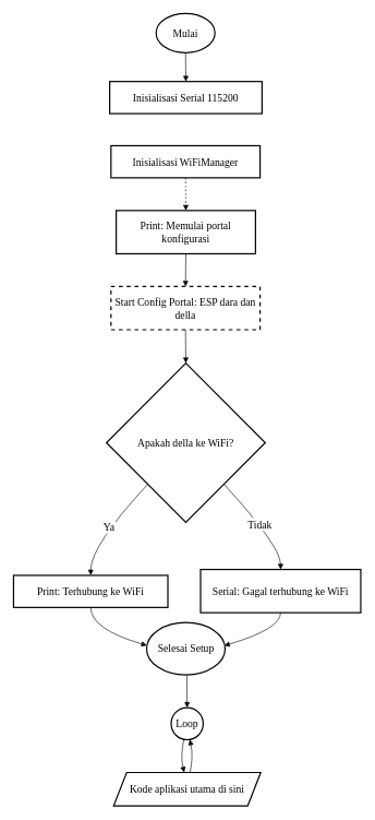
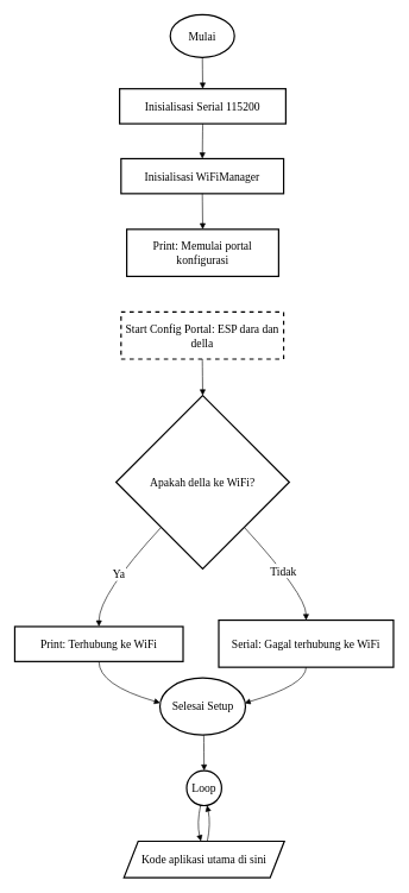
  <mxCell id="0" />
  <mxCell id="1" parent="0" />
  <mxCell id="2" value="Inisialisasi Serial 115200" style="whiteSpace=wrap;strokeWidth=2;fontFamily=Comic Sans MS;fontSize=16;" vertex="1" parent="1"><mxGeometry x="167" y="124" width="233" height="49" as="geometry" /></mxCell>
  <mxCell id="3" value="Inisialisasi WiFiManager" style="whiteSpace=wrap;strokeWidth=2;fontFamily=Comic Sans MS;fontSize=16;" vertex="1" parent="1"><mxGeometry x="169" y="222" width="228" height="49" as="geometry" /></mxCell>
  <mxCell id="4" value="Print: Memulai portal konfigurasi" style="whiteSpace=wrap;strokeWidth=2;fontFamily=Comic Sans MS;fontSize=16;" vertex="1" parent="1"><mxGeometry x="177" y="321" width="213" height="66" as="geometry" /></mxCell>
  <mxCell id="5" value="Start Config Portal: ESP dara dan della" style="whiteSpace=wrap;strokeWidth=2;fontFamily=Comic Sans MS;fontSize=16;dashed=1;" vertex="1" parent="1"><mxGeometry x="169" y="437" width="228" height="66" as="geometry" /></mxCell>
  <mxCell id="6" value="Apakah della ke WiFi?" style="rhombus;strokeWidth=2;whiteSpace=wrap;fontFamily=Comic Sans MS;fontSize=16;" vertex="1" parent="1"><mxGeometry x="162" y="554" width="243" height="243" as="geometry" /></mxCell>
  <mxCell id="7" value="Print: Terhubung ke WiFi" style="whiteSpace=wrap;strokeWidth=2;fontFamily=Comic Sans MS;fontSize=16;" vertex="1" parent="1"><mxGeometry x="20" y="878" width="236" height="49" as="geometry" /></mxCell>
  <mxCell id="8" value="Serial: Gagal terhubung ke WiFi" style="whiteSpace=wrap;strokeWidth=2;fontFamily=Comic Sans MS;fontSize=16;" vertex="1" parent="1"><mxGeometry x="306" y="869" width="245" height="66" as="geometry" /></mxCell>
  <mxCell id="9" value="Loop" style="ellipse;aspect=fixed;strokeWidth=2;whiteSpace=wrap;fontFamily=Comic Sans MS;fontSize=16;" vertex="1" parent="1"><mxGeometry x="261" y="1080" width="49" height="49" as="geometry" /></mxCell>
  <mxCell id="10" value="Kode aplikasi utama di sini" style="shape=parallelogram;perimeter=parallelogramPerimeter;fixedSize=1;strokeWidth=2;whiteSpace=wrap;fontFamily=Comic Sans MS;fontSize=16;" vertex="1" parent="1"><mxGeometry x="173" y="1179" width="225" height="51" as="geometry" /></mxCell>
  <mxCell id="11" value="" style="curved=1;startArrow=none;endArrow=block;exitX=0.5;exitY=0.99;entryX=0.5;entryY=-0.01;rounded=0;fontFamily=Comic Sans MS;fontSize=16;" edge="1" parent="1" target="2"><mxGeometry relative="1" as="geometry"><Array as="points" /><mxPoint x="283" y="74" as="sourcePoint" /></mxGeometry></mxCell>
- <mxCell id="13" value="" style="curved=1;startArrow=none;endArrow=block;exitX=0.5;exitY=1;entryX=0.5;entryY=0;rounded=0;fontFamily=Comic Sans MS;fontSize=16;dashed=1;" edge="1" parent="1" source="3" target="4"><mxGeometry relative="1" as="geometry"><Array as="points" /></mxGeometry></mxCell>
- <mxCell id="14" value="" style="curved=1;startArrow=none;endArrow=block;exitX=0.5;exitY=1;entryX=0.5;entryY=0;rounded=0;fontFamily=Comic Sans MS;fontSize=16;" edge="1" parent="1" source="4" target="5"><mxGeometry relative="1" as="geometry"><Array as="points" /></mxGeometry></mxCell>
+ <mxCell id="12" value="" style="curved=1;startArrow=none;endArrow=block;exitX=0.5;exitY=0.99;entryX=0.5;entryY=0.01;rounded=0;fontFamily=Comic Sans MS;fontSize=16;" edge="1" parent="1" source="2" target="3"><mxGeometry relative="1" as="geometry"><Array as="points" /></mxGeometry></mxCell>
+ <mxCell id="13" value="" style="curved=1;startArrow=none;endArrow=block;exitX=0.5;exitY=1;entryX=0.5;entryY=0;rounded=0;fontFamily=Comic Sans MS;fontSize=16;" edge="1" parent="1" source="3" target="4"><mxGeometry relative="1" as="geometry"><Array as="points" /></mxGeometry></mxCell>
  <mxCell id="15" value="" style="curved=1;startArrow=none;endArrow=block;exitX=0.5;exitY=1.01;entryX=0.5;entryY=0;rounded=0;fontFamily=Comic Sans MS;fontSize=16;" edge="1" parent="1" source="5" target="6"><mxGeometry relative="1" as="geometry"><Array as="points" /></mxGeometry></mxCell>
  <mxCell id="16" value="Ya" style="curved=1;startArrow=none;endArrow=block;exitX=0.04;exitY=1;entryX=0.5;entryY=-0.01;rounded=0;fontFamily=Comic Sans MS;fontSize=16;" edge="1" parent="1" source="6" target="7"><mxGeometry relative="1" as="geometry"><Array as="points"><mxPoint x="138" y="833" /></Array></mxGeometry></mxCell>
  <mxCell id="17" value="Tidak" style="curved=1;startArrow=none;endArrow=block;exitX=0.96;exitY=1;entryX=0.5;entryY=0;rounded=0;fontFamily=Comic Sans MS;fontSize=16;" edge="1" parent="1" source="6" target="8"><mxGeometry relative="1" as="geometry"><Array as="points"><mxPoint x="428" y="833" /></Array></mxGeometry></mxCell>
  <mxCell id="18" value="" style="curved=1;startArrow=none;endArrow=block;exitX=0.5;exitY=0.99;entryX=0.01;entryY=0.01;rounded=0;fontFamily=Comic Sans MS;fontSize=16;" edge="1" parent="1" source="7"><mxGeometry relative="1" as="geometry"><Array as="points"><mxPoint x="138" y="960" /></Array><mxPoint x="224" y="985" as="targetPoint" /></mxGeometry></mxCell>
  <mxCell id="19" value="" style="curved=1;startArrow=none;endArrow=block;exitX=0.5;exitY=1;entryX=1;entryY=0.01;rounded=0;fontFamily=Comic Sans MS;fontSize=16;" edge="1" parent="1" source="8"><mxGeometry relative="1" as="geometry"><Array as="points"><mxPoint x="428" y="960" /></Array><mxPoint x="342" y="985.34" as="targetPoint" /></mxGeometry></mxCell>
  <mxCell id="20" value="" style="curved=1;startArrow=none;endArrow=block;exitX=0.5;exitY=1;entryX=0.49;entryY=0;rounded=0;fontFamily=Comic Sans MS;fontSize=16;" edge="1" parent="1" target="9"><mxGeometry relative="1" as="geometry"><Array as="points" /><mxPoint x="285" y="1030" as="sourcePoint" /></mxGeometry></mxCell>
  <mxCell id="21" value="" style="curved=1;startArrow=none;endArrow=block;exitX=0.39;exitY=1;entryX=0.48;entryY=0;rounded=0;fontFamily=Comic Sans MS;fontSize=16;" edge="1" parent="1" source="9" target="10"><mxGeometry relative="1" as="geometry"><Array as="points"><mxPoint x="275" y="1154" /></Array></mxGeometry></mxCell>
  <mxCell id="22" value="" style="curved=1;startArrow=none;endArrow=block;exitX=0.52;exitY=0;entryX=0.59;entryY=1;rounded=0;fontFamily=Comic Sans MS;fontSize=16;" edge="1" parent="1" source="10" target="9"><mxGeometry relative="1" as="geometry"><Array as="points"><mxPoint x="295" y="1154" /></Array></mxGeometry></mxCell>
  <mxCell id="23" value="&lt;font face=&quot;Comic Sans MS&quot;&gt;&lt;span style=&quot;font-size: 16px;&quot;&gt;Mulai&lt;/span&gt;&lt;/font&gt;" style="ellipse;whiteSpace=wrap;html=1;strokeWidth=2;" vertex="1" parent="1"><mxGeometry x="238" y="20" width="90" height="60" as="geometry" /></mxCell>
  <mxCell id="24" value="&lt;font face=&quot;Comic Sans MS&quot;&gt;&lt;span style=&quot;font-size: 16px;&quot;&gt;Selesai Setup&lt;/span&gt;&lt;/font&gt;" style="ellipse;whiteSpace=wrap;html=1;strokeWidth=2;" vertex="1" parent="1"><mxGeometry x="223.5" y="950" width="120" height="80" as="geometry" /></mxCell>
